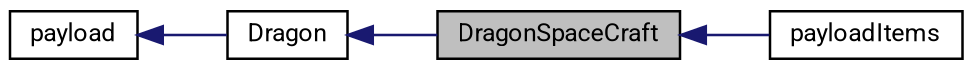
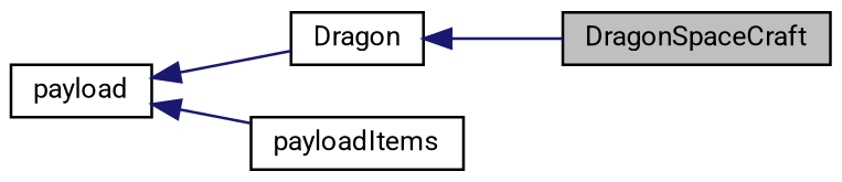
  digraph {
    fontname=Roboto
    rankdir=LR
    node [color=black fillcolor=white fontname=Roboto fontsize=10 shape=record style=filled]
    edge [color=midnightblue dir=back fontname=Roboto fontsize=10 labelfontname=Helvetica labelfontsize=10 style=solid]
    n1 [fillcolor=grey75 fontcolor=black height=0.2 label=DragonSpaceCraft width=0.4]
    n2 [height=0.2 label=Dragon width=0.4]
    n3 [height=0.2 label=payloadItems width=0.4]
    n4 [height=0.2 label=payload width=0.4]
    n2 -> n1
    n4 -> n2
-   n1 -> n3
+   n4 -> n3
  }
